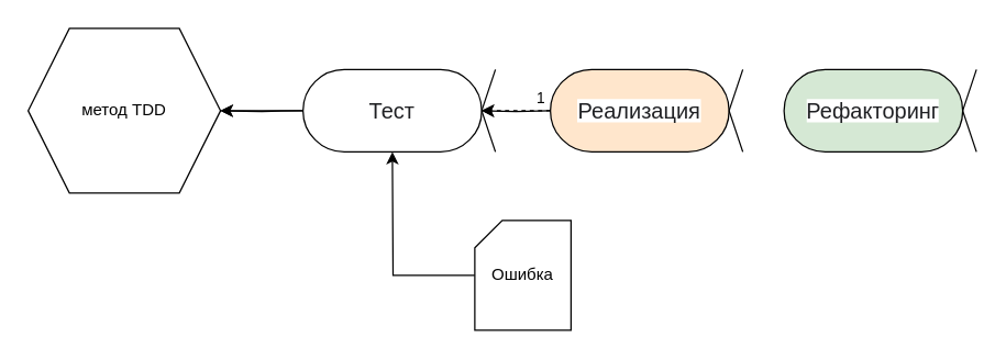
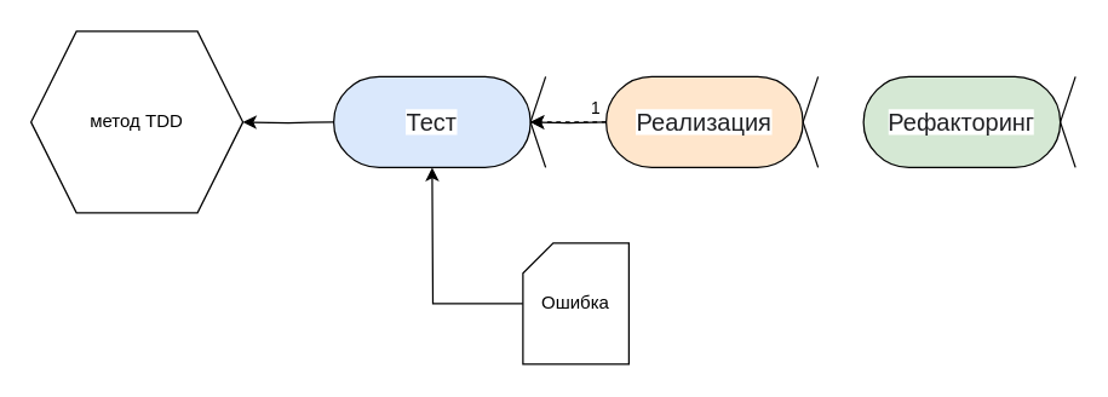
  <mxCell id="0" />
  <mxCell id="1" parent="0" />
  <mxCell id="2" value="метод TDD" style="shape=hexagon;perimeter=hexagonPerimeter2;whiteSpace=wrap;html=1;fixedSize=1;size=30;rotation=0;" vertex="1" parent="1"><mxGeometry x="20" y="20" width="140" height="120" as="geometry" /></mxCell>
  <mxCell id="3" value="" style="group" vertex="1" connectable="0" parent="1"><mxGeometry x="250" y="50" width="110" height="60" as="geometry" /></mxCell>
- <mxCell id="4" value="&lt;font color=&quot;#202124&quot; face=&quot;arial, sans-serif&quot;&gt;&lt;span style=&quot;font-size: 16px ; background-color: rgb(255 , 255 , 255)&quot;&gt;Тест&lt;/span&gt;&lt;/font&gt;" style="rounded=1;whiteSpace=wrap;html=1;arcSize=50;" vertex="1" parent="3"><mxGeometry x="-30" width="130" height="60" as="geometry" /></mxCell>
+ <mxCell id="4" value="&lt;font color=&quot;#202124&quot; face=&quot;arial, sans-serif&quot;&gt;&lt;span style=&quot;font-size: 16px ; background-color: rgb(255 , 255 , 255)&quot;&gt;Тест&lt;/span&gt;&lt;/font&gt;" style="rounded=1;whiteSpace=wrap;html=1;arcSize=50;fillColor=#dae8fc;" vertex="1" parent="3"><mxGeometry x="-30" width="130" height="60" as="geometry" /></mxCell>
  <mxCell id="5" value="" style="endArrow=none;html=1;rounded=0;curved=1;entryX=1;entryY=0.5;entryDx=0;entryDy=0;" edge="1" parent="3" target="4"><mxGeometry width="50" height="50" relative="1" as="geometry"><mxPoint x="110" y="60" as="sourcePoint" /><mxPoint x="210" y="-10" as="targetPoint" /></mxGeometry></mxCell>
  <mxCell id="6" value="" style="endArrow=none;html=1;rounded=0;curved=1;entryX=1;entryY=0.5;entryDx=0;entryDy=0;" edge="1" parent="3" target="4"><mxGeometry width="50" height="50" relative="1" as="geometry"><mxPoint x="110" as="sourcePoint" /><mxPoint x="110" y="40" as="targetPoint" /></mxGeometry></mxCell>
  <mxCell id="7" value="" style="group" vertex="1" connectable="0" parent="1"><mxGeometry x="430" y="50" width="110" height="60" as="geometry" /></mxCell>
  <mxCell id="8" value="&lt;font color=&quot;#202124&quot; face=&quot;arial, sans-serif&quot;&gt;&lt;span style=&quot;font-size: 16px ; background-color: rgb(255 , 255 , 255)&quot;&gt;Реализация&lt;/span&gt;&lt;/font&gt;" style="rounded=1;whiteSpace=wrap;html=1;arcSize=50;fillColor=#ffe6cc;" vertex="1" parent="7"><mxGeometry x="-30" width="130" height="60" as="geometry" /></mxCell>
  <mxCell id="9" value="" style="endArrow=none;html=1;rounded=0;curved=1;entryX=1;entryY=0.5;entryDx=0;entryDy=0;" edge="1" parent="7" target="8"><mxGeometry width="50" height="50" relative="1" as="geometry"><mxPoint x="110" y="60" as="sourcePoint" /><mxPoint x="210" y="-10" as="targetPoint" /></mxGeometry></mxCell>
  <mxCell id="10" value="" style="endArrow=none;html=1;rounded=0;curved=1;entryX=1;entryY=0.5;entryDx=0;entryDy=0;" edge="1" parent="7" target="8"><mxGeometry width="50" height="50" relative="1" as="geometry"><mxPoint x="110" as="sourcePoint" /><mxPoint x="110" y="40" as="targetPoint" /></mxGeometry></mxCell>
- <mxCell id="11" style="edgeStyle=orthogonalEdgeStyle;rounded=0;orthogonalLoop=1;jettySize=auto;html=1;exitX=0;exitY=0.5;exitDx=0;exitDy=0;entryX=1;entryY=0.5;entryDx=0;entryDy=0;" edge="1" parent="1" source="4" target="2"><mxGeometry relative="1" as="geometry" /></mxCell>
  <mxCell id="12" style="edgeStyle=orthogonalEdgeStyle;rounded=0;orthogonalLoop=1;jettySize=auto;html=1;entryX=1;entryY=0.5;entryDx=0;entryDy=0;" edge="1" parent="1" target="2"><mxGeometry relative="1" as="geometry"><mxPoint x="220" y="80" as="sourcePoint" /></mxGeometry></mxCell>
  <mxCell id="13" style="edgeStyle=orthogonalEdgeStyle;rounded=0;orthogonalLoop=1;jettySize=auto;html=1;entryX=1;entryY=0.5;entryDx=0;entryDy=0;" edge="1" parent="1" target="4"><mxGeometry relative="1" as="geometry"><mxPoint x="370" y="80" as="targetPoint" /><mxPoint x="400" y="80" as="sourcePoint" /></mxGeometry></mxCell>
  <mxCell id="14" value="1" style="edgeLabel;html=1;align=center;verticalAlign=middle;resizable=0;points=[];" vertex="1" connectable="0" parent="13"><mxGeometry x="-0.676" relative="1" as="geometry"><mxPoint y="-10" as="offset" /></mxGeometry></mxCell>
  <mxCell id="15" value="" style="group" vertex="1" connectable="0" parent="1"><mxGeometry x="600" y="50" width="110" height="60" as="geometry" /></mxCell>
  <mxCell id="16" value="&lt;font color=&quot;#202124&quot; face=&quot;arial, sans-serif&quot;&gt;&lt;span style=&quot;font-size: 16px ; background-color: rgb(255 , 255 , 255)&quot;&gt;Рефакторинг&lt;/span&gt;&lt;/font&gt;" style="rounded=1;whiteSpace=wrap;html=1;arcSize=50;fillColor=#d5e8d4;" vertex="1" parent="15"><mxGeometry x="-30" width="130" height="60" as="geometry" /></mxCell>
  <mxCell id="17" value="" style="endArrow=none;html=1;rounded=0;curved=1;entryX=1;entryY=0.5;entryDx=0;entryDy=0;" edge="1" parent="15" target="16"><mxGeometry width="50" height="50" relative="1" as="geometry"><mxPoint x="110" y="60" as="sourcePoint" /><mxPoint x="210" y="-10" as="targetPoint" /></mxGeometry></mxCell>
  <mxCell id="18" value="" style="endArrow=none;html=1;rounded=0;curved=1;entryX=1;entryY=0.5;entryDx=0;entryDy=0;" edge="1" parent="15" target="16"><mxGeometry width="50" height="50" relative="1" as="geometry"><mxPoint x="110" as="sourcePoint" /><mxPoint x="110" y="40" as="targetPoint" /></mxGeometry></mxCell>
  <mxCell id="19" style="edgeStyle=orthogonalEdgeStyle;rounded=0;orthogonalLoop=1;jettySize=auto;html=1;" edge="1" parent="1" source="20"><mxGeometry relative="1" as="geometry"><mxPoint x="285" y="110" as="targetPoint" /></mxGeometry></mxCell>
  <mxCell id="20" value="Ошибка" style="shape=card;whiteSpace=wrap;html=1;size=20;" vertex="1" parent="1"><mxGeometry x="345" y="160" width="70" height="80" as="geometry" /></mxCell>
  <mxCell id="21" value="" style="edgeStyle=orthogonalEdgeStyle;rounded=0;orthogonalLoop=1;jettySize=auto;html=1;dashed=1;" edge="1" parent="1" source="8" target="4"><mxGeometry relative="1" as="geometry" /></mxCell>
